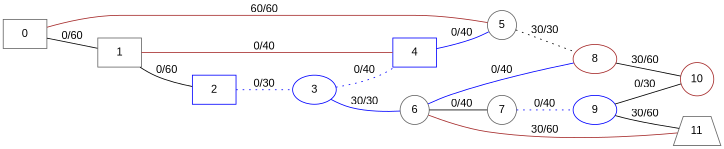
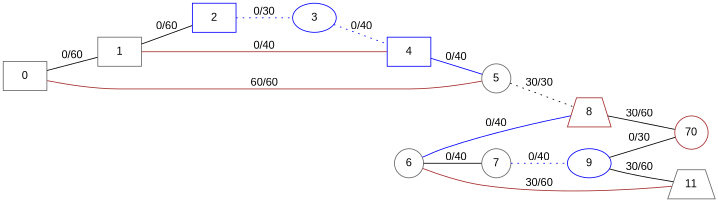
  graph {
    fontname="Liberation Sans"
    rankdir=LR
    node [color=gray40 fontname="Liberation Sans" shape=box]
    edge [color=black fontname="Liberation Sans" style=solid]
    0
    1
    5 [shape=circle]
    2 [color=blue]
    4 [color=blue]
-   8 [color=brown shape=ellipse]
+   8 [color=brown shape=trapezium]
    3 [color=blue shape=ellipse]
-   10 [color=brown shape=circle]
+   10 [color=brown shape=circle label=70]
    6 [shape=circle]
    7 [shape=circle]
    11 [shape=trapezium]
    9 [color=blue shape=ellipse]
    0 -- 1 [label="0/60"]
    0 -- 5 [color=brown label="60/60"]
    1 -- 2 [label="0/60"]
    1 -- 4 [color=brown label="0/40"]
    5 -- 8 [label="30/30" style=dotted]
    2 -- 3 [color=blue label="0/30" style=dotted]
    4 -- 5 [color=blue label="0/40"]
    8 -- 10 [label="30/60"]
    3 -- 4 [color=blue label="0/40" style=dotted]
-   3 -- 6 [color=blue label="30/30"]
    6 -- 8 [color=blue label="0/40"]
    6 -- 7 [label="0/40"]
    6 -- 11 [color=brown label="30/60"]
    7 -- 9 [color=blue label="0/40" style=dotted]
    9 -- 10 [label="0/30"]
    9 -- 11 [label="30/60"]
  }
